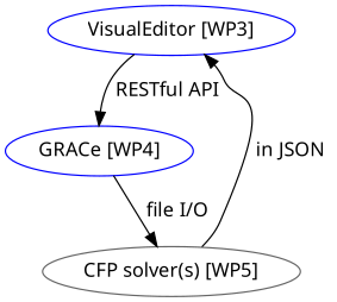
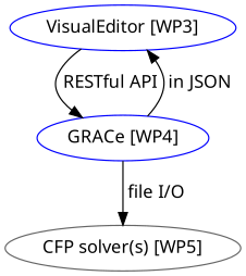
  digraph {
    fontname="Noto Sans"
    node [color=blue fontname="Noto Sans"]
    edge [fontname="Noto Sans"]
    n1 [label="VisualEditor [WP3]"]
    n2 [label="GRACe [WP4]"]
    n3 [color=gray40 label="CFP solver(s) [WP5]"]
    n1 -> n2 [label=" RESTful API "]
-   n3 -> n1 [label=" in JSON "]
+   n2 -> n1 [label=" in JSON "]
    n2 -> n3 [label=" file I/O "]
  }
